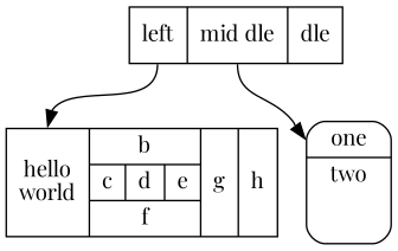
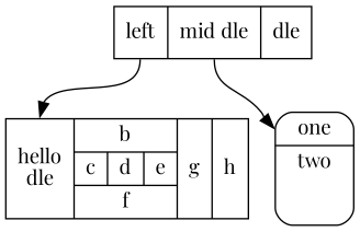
  digraph {
    fontname="Playfair Display"
    node [fontname="Playfair Display" shape=record]
    edge [fontname="Playfair Display" headport=f0]
    n1 [label="<f0> left|<f1> mid\ dle|<f2> dle"]
    n2 [label="{<f0> one|<f1> two\n\n\n}" shape=Mrecord]
-   n3 [label="<f0>hello\nworld |{ b |{c|<here> d|e}| f}| g | h"]
+   n3 [label="<f0>hello\ndle |{ b |{c|<here> d|e}| f}| g | h"]
    n1 -> n2 [tailport=f1]
    n1 -> n3 [tailport=f0]
  }
